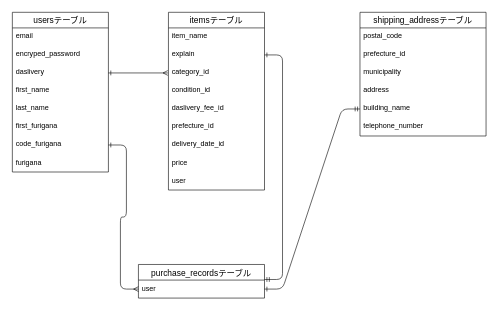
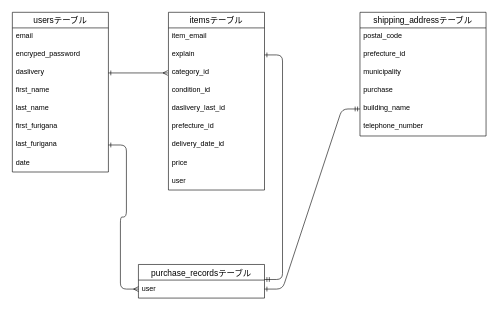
  <mxCell id="0" />
  <mxCell id="1" parent="0" />
  <mxCell id="2" value="usersテーブル" style="swimlane;fontStyle=0;childLayout=stackLayout;horizontal=1;startSize=26;horizontalStack=0;resizeParent=1;resizeParentMax=0;resizeLast=0;collapsible=1;marginBottom=0;align=center;fontSize=14;" vertex="1" parent="1"><mxGeometry x="20" y="20" width="160" height="266" as="geometry" /></mxCell>
  <mxCell id="3" value="email" style="text;strokeColor=none;fillColor=none;spacingLeft=4;spacingRight=4;overflow=hidden;rotatable=0;points=[[0,0.5],[1,0.5]];portConstraint=eastwest;fontSize=12;" vertex="1" parent="2"><mxGeometry y="26" width="160" height="30" as="geometry" /></mxCell>
  <mxCell id="4" value="encryped_password" style="text;strokeColor=none;fillColor=none;spacingLeft=4;spacingRight=4;overflow=hidden;rotatable=0;points=[[0,0.5],[1,0.5]];portConstraint=eastwest;fontSize=12;" vertex="1" parent="2"><mxGeometry y="56" width="160" height="30" as="geometry" /></mxCell>
  <mxCell id="5" value="daslivery" style="text;strokeColor=none;fillColor=none;spacingLeft=4;spacingRight=4;overflow=hidden;rotatable=0;points=[[0,0.5],[1,0.5]];portConstraint=eastwest;fontSize=12;" vertex="1" parent="2"><mxGeometry y="86" width="160" height="30" as="geometry" /></mxCell>
  <mxCell id="6" value="first_name" style="text;strokeColor=none;fillColor=none;spacingLeft=4;spacingRight=4;overflow=hidden;rotatable=0;points=[[0,0.5],[1,0.5]];portConstraint=eastwest;fontSize=12;" vertex="1" parent="2"><mxGeometry y="116" width="160" height="30" as="geometry" /></mxCell>
  <mxCell id="7" value="last_name" style="text;strokeColor=none;fillColor=none;spacingLeft=4;spacingRight=4;overflow=hidden;rotatable=0;points=[[0,0.5],[1,0.5]];portConstraint=eastwest;fontSize=12;" vertex="1" parent="2"><mxGeometry y="146" width="160" height="30" as="geometry" /></mxCell>
  <mxCell id="8" value="first_furigana" style="text;strokeColor=none;fillColor=none;spacingLeft=4;spacingRight=4;overflow=hidden;rotatable=0;points=[[0,0.5],[1,0.5]];portConstraint=eastwest;fontSize=12;" vertex="1" parent="2"><mxGeometry y="176" width="160" height="30" as="geometry" /></mxCell>
- <mxCell id="9" value="code_furigana" style="text;strokeColor=none;fillColor=none;spacingLeft=4;spacingRight=4;overflow=hidden;rotatable=0;points=[[0,0.5],[1,0.5]];portConstraint=eastwest;fontSize=12;" vertex="1" parent="2"><mxGeometry y="206" width="160" height="30" as="geometry" /></mxCell>
- <mxCell id="10" value="furigana" style="text;strokeColor=none;fillColor=none;spacingLeft=4;spacingRight=4;overflow=hidden;rotatable=0;points=[[0,0.5],[1,0.5]];portConstraint=eastwest;fontSize=12;" vertex="1" parent="2"><mxGeometry y="236" width="160" height="30" as="geometry" /></mxCell>
+ <mxCell id="9" value="last_furigana" style="text;strokeColor=none;fillColor=none;spacingLeft=4;spacingRight=4;overflow=hidden;rotatable=0;points=[[0,0.5],[1,0.5]];portConstraint=eastwest;fontSize=12;" vertex="1" parent="2"><mxGeometry y="206" width="160" height="30" as="geometry" /></mxCell>
+ <mxCell id="10" value="date" style="text;strokeColor=none;fillColor=none;spacingLeft=4;spacingRight=4;overflow=hidden;rotatable=0;points=[[0,0.5],[1,0.5]];portConstraint=eastwest;fontSize=12;" vertex="1" parent="2"><mxGeometry y="236" width="160" height="30" as="geometry" /></mxCell>
  <mxCell id="11" value="itemsテーブル" style="swimlane;fontStyle=0;childLayout=stackLayout;horizontal=1;startSize=26;horizontalStack=0;resizeParent=1;resizeParentMax=0;resizeLast=0;collapsible=1;marginBottom=0;align=center;fontSize=14;" vertex="1" parent="1"><mxGeometry x="280" y="20" width="160" height="296" as="geometry" /></mxCell>
- <mxCell id="12" value="item_name" style="text;strokeColor=none;fillColor=none;spacingLeft=4;spacingRight=4;overflow=hidden;rotatable=0;points=[[0,0.5],[1,0.5]];portConstraint=eastwest;fontSize=12;" vertex="1" parent="11"><mxGeometry y="26" width="160" height="30" as="geometry" /></mxCell>
+ <mxCell id="12" value="item_email" style="text;strokeColor=none;fillColor=none;spacingLeft=4;spacingRight=4;overflow=hidden;rotatable=0;points=[[0,0.5],[1,0.5]];portConstraint=eastwest;fontSize=12;" vertex="1" parent="11"><mxGeometry y="26" width="160" height="30" as="geometry" /></mxCell>
  <mxCell id="13" value="explain" style="text;strokeColor=none;fillColor=none;spacingLeft=4;spacingRight=4;overflow=hidden;rotatable=0;points=[[0,0.5],[1,0.5]];portConstraint=eastwest;fontSize=12;" vertex="1" parent="11"><mxGeometry y="56" width="160" height="30" as="geometry" /></mxCell>
  <mxCell id="14" value="category_id&#10;&#10;" style="text;strokeColor=none;fillColor=none;spacingLeft=4;spacingRight=4;overflow=hidden;rotatable=0;points=[[0,0.5],[1,0.5]];portConstraint=eastwest;fontSize=12;" vertex="1" parent="11"><mxGeometry y="86" width="160" height="30" as="geometry" /></mxCell>
  <mxCell id="15" value="condition_id&#10;" style="text;strokeColor=none;fillColor=none;spacingLeft=4;spacingRight=4;overflow=hidden;rotatable=0;points=[[0,0.5],[1,0.5]];portConstraint=eastwest;fontSize=12;" vertex="1" parent="11"><mxGeometry y="116" width="160" height="30" as="geometry" /></mxCell>
- <mxCell id="16" value="daslivery_fee_id&#10;" style="text;strokeColor=none;fillColor=none;spacingLeft=4;spacingRight=4;overflow=hidden;rotatable=0;points=[[0,0.5],[1,0.5]];portConstraint=eastwest;fontSize=12;" vertex="1" parent="11"><mxGeometry y="146" width="160" height="30" as="geometry" /></mxCell>
+ <mxCell id="16" value="daslivery_last_id&#10;" style="text;strokeColor=none;fillColor=none;spacingLeft=4;spacingRight=4;overflow=hidden;rotatable=0;points=[[0,0.5],[1,0.5]];portConstraint=eastwest;fontSize=12;" vertex="1" parent="11"><mxGeometry y="146" width="160" height="30" as="geometry" /></mxCell>
  <mxCell id="17" value="prefecture_id" style="text;strokeColor=none;fillColor=none;spacingLeft=4;spacingRight=4;overflow=hidden;rotatable=0;points=[[0,0.5],[1,0.5]];portConstraint=eastwest;fontSize=12;" vertex="1" parent="11"><mxGeometry y="176" width="160" height="30" as="geometry" /></mxCell>
  <mxCell id="18" value="delivery_date_id" style="text;strokeColor=none;fillColor=none;spacingLeft=4;spacingRight=4;overflow=hidden;rotatable=0;points=[[0,0.5],[1,0.5]];portConstraint=eastwest;fontSize=12;" vertex="1" parent="11"><mxGeometry y="206" width="160" height="30" as="geometry" /></mxCell>
  <mxCell id="19" value="price" style="text;strokeColor=none;fillColor=none;spacingLeft=4;spacingRight=4;overflow=hidden;rotatable=0;points=[[0,0.5],[1,0.5]];portConstraint=eastwest;fontSize=12;" vertex="1" parent="11"><mxGeometry y="236" width="160" height="30" as="geometry" /></mxCell>
  <mxCell id="20" value="user" style="text;strokeColor=none;fillColor=none;spacingLeft=4;spacingRight=4;overflow=hidden;rotatable=0;points=[[0,0.5],[1,0.5]];portConstraint=eastwest;fontSize=12;" vertex="1" parent="11"><mxGeometry y="266" width="160" height="30" as="geometry" /></mxCell>
  <mxCell id="21" value="shipping_addressテーブル" style="swimlane;fontStyle=0;childLayout=stackLayout;horizontal=1;startSize=26;horizontalStack=0;resizeParent=1;resizeParentMax=0;resizeLast=0;collapsible=1;marginBottom=0;align=center;fontSize=14;" vertex="1" parent="1"><mxGeometry x="599" y="20" width="210" height="206" as="geometry" /></mxCell>
  <mxCell id="22" value="postal_code" style="text;strokeColor=none;fillColor=none;spacingLeft=4;spacingRight=4;overflow=hidden;rotatable=0;points=[[0,0.5],[1,0.5]];portConstraint=eastwest;fontSize=12;" vertex="1" parent="21"><mxGeometry y="26" width="210" height="30" as="geometry" /></mxCell>
  <mxCell id="23" value="prefecture_id" style="text;strokeColor=none;fillColor=none;spacingLeft=4;spacingRight=4;overflow=hidden;rotatable=0;points=[[0,0.5],[1,0.5]];portConstraint=eastwest;fontSize=12;" vertex="1" parent="21"><mxGeometry y="56" width="210" height="30" as="geometry" /></mxCell>
  <mxCell id="24" value="municipality" style="text;strokeColor=none;fillColor=none;spacingLeft=4;spacingRight=4;overflow=hidden;rotatable=0;points=[[0,0.5],[1,0.5]];portConstraint=eastwest;fontSize=12;" vertex="1" parent="21"><mxGeometry y="86" width="210" height="30" as="geometry" /></mxCell>
- <mxCell id="25" value="address" style="text;strokeColor=none;fillColor=none;spacingLeft=4;spacingRight=4;overflow=hidden;rotatable=0;points=[[0,0.5],[1,0.5]];portConstraint=eastwest;fontSize=12;" vertex="1" parent="21"><mxGeometry y="116" width="210" height="30" as="geometry" /></mxCell>
+ <mxCell id="25" value="purchase" style="text;strokeColor=none;fillColor=none;spacingLeft=4;spacingRight=4;overflow=hidden;rotatable=0;points=[[0,0.5],[1,0.5]];portConstraint=eastwest;fontSize=12;" vertex="1" parent="21"><mxGeometry y="116" width="210" height="30" as="geometry" /></mxCell>
  <mxCell id="26" value="building_name" style="text;strokeColor=none;fillColor=none;spacingLeft=4;spacingRight=4;overflow=hidden;rotatable=0;points=[[0,0.5],[1,0.5]];portConstraint=eastwest;fontSize=12;" vertex="1" parent="21"><mxGeometry y="146" width="210" height="30" as="geometry" /></mxCell>
  <mxCell id="27" value="telephone_number" style="text;strokeColor=none;fillColor=none;spacingLeft=4;spacingRight=4;overflow=hidden;rotatable=0;points=[[0,0.5],[1,0.5]];portConstraint=eastwest;fontSize=12;" vertex="1" parent="21"><mxGeometry y="176" width="210" height="30" as="geometry" /></mxCell>
  <mxCell id="28" value="purchase_recordsテーブル" style="swimlane;fontStyle=0;childLayout=stackLayout;horizontal=1;startSize=26;horizontalStack=0;resizeParent=1;resizeParentMax=0;resizeLast=0;collapsible=1;marginBottom=0;align=center;fontSize=14;" vertex="1" parent="1"><mxGeometry x="230" y="440" width="210" height="56" as="geometry" /></mxCell>
  <mxCell id="29" value="user" style="text;strokeColor=none;fillColor=none;spacingLeft=4;spacingRight=4;overflow=hidden;rotatable=0;points=[[0,0.5],[1,0.5]];portConstraint=eastwest;fontSize=12;" vertex="1" parent="28"><mxGeometry y="26" width="210" height="30" as="geometry" /></mxCell>
  <mxCell id="30" style="rounded=0;orthogonalLoop=1;jettySize=auto;html=1;exitX=1;exitY=0.5;exitDx=0;exitDy=0;endArrow=ERmany;endFill=0;startArrow=ERone;startFill=0;" edge="1" parent="1"><mxGeometry relative="1" as="geometry"><mxPoint x="180" y="121" as="sourcePoint" /><mxPoint x="279" y="121" as="targetPoint" /></mxGeometry></mxCell>
  <mxCell id="31" value="" style="edgeStyle=entityRelationEdgeStyle;fontSize=12;html=1;endArrow=ERmany;entryX=0;entryY=0.5;entryDx=0;entryDy=0;startArrow=ERone;startFill=0;exitX=1;exitY=0.5;exitDx=0;exitDy=0;" edge="1" parent="1" source="9" target="29"><mxGeometry width="100" height="100" relative="1" as="geometry"><mxPoint x="180" y="290" as="sourcePoint" /><mxPoint x="280" y="190" as="targetPoint" /></mxGeometry></mxCell>
  <mxCell id="32" value="" style="edgeStyle=entityRelationEdgeStyle;fontSize=12;html=1;endArrow=ERmandOne;startArrow=ERone;startFill=0;exitX=1;exitY=0.5;exitDx=0;exitDy=0;entryX=1;entryY=-0.033;entryDx=0;entryDy=0;entryPerimeter=0;" edge="1" parent="1" source="13" target="29"><mxGeometry width="100" height="100" relative="1" as="geometry"><mxPoint x="440" y="310" as="sourcePoint" /><mxPoint x="500" y="420" as="targetPoint" /></mxGeometry></mxCell>
  <mxCell id="33" value="" style="edgeStyle=entityRelationEdgeStyle;fontSize=12;html=1;endArrow=ERmandOne;startArrow=ERone;entryX=0;entryY=0.5;entryDx=0;entryDy=0;startFill=0;exitX=1;exitY=0.5;exitDx=0;exitDy=0;" edge="1" parent="1" source="29" target="26"><mxGeometry width="100" height="100" relative="1" as="geometry"><mxPoint x="440" y="460" as="sourcePoint" /><mxPoint x="540" y="360" as="targetPoint" /></mxGeometry></mxCell>
